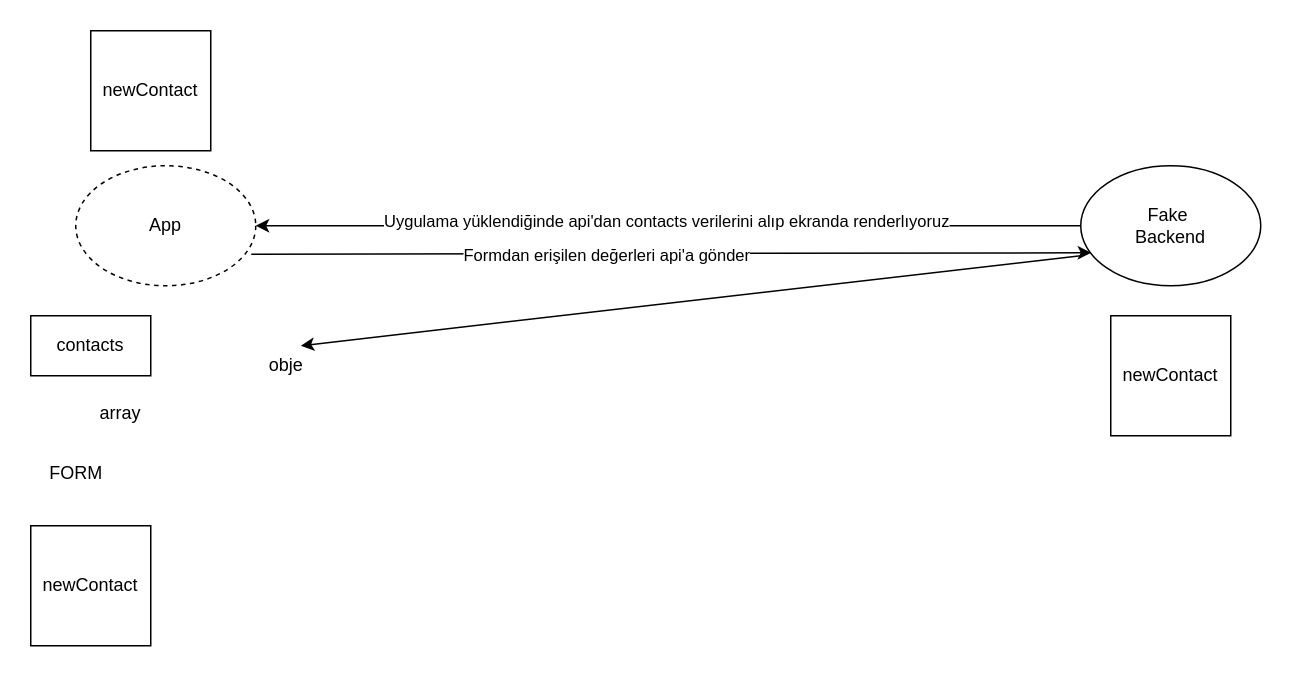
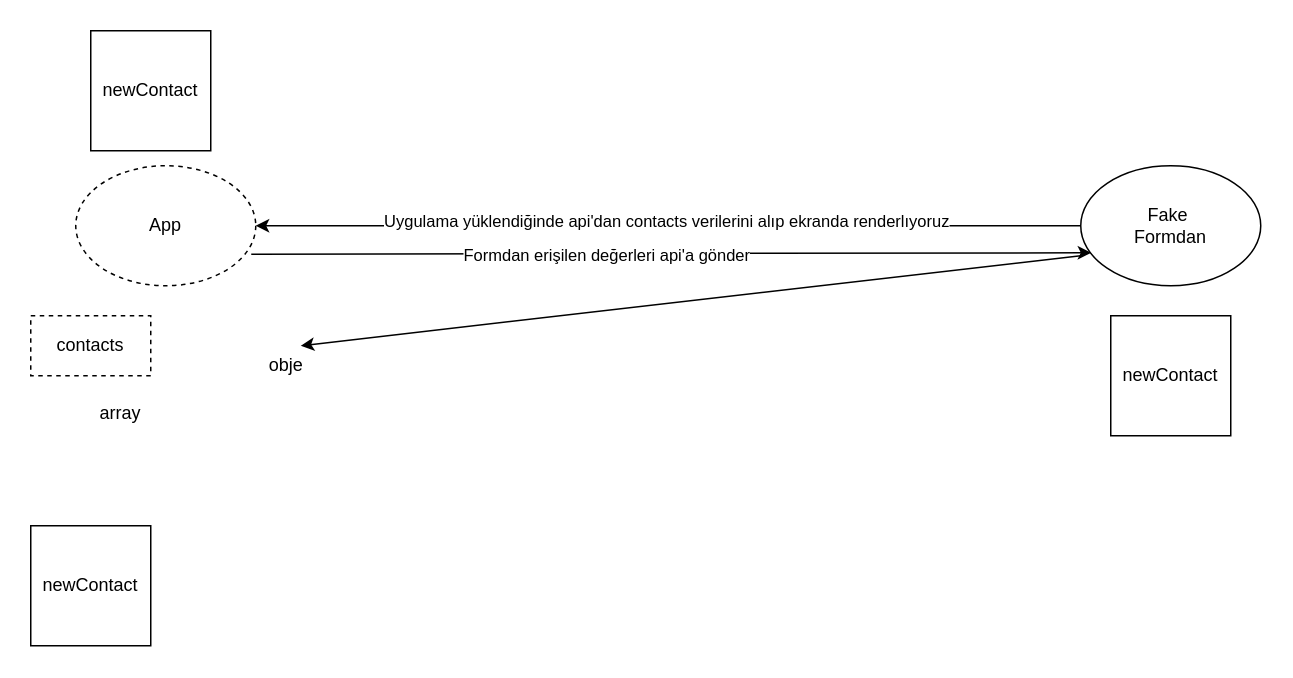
  <mxCell id="0" />
  <mxCell id="1" parent="0" />
  <mxCell id="2" value="App" style="ellipse;whiteSpace=wrap;html=1;dashed=1;" parent="1" vertex="1"><mxGeometry x="50" y="110" width="120" height="80" as="geometry" /></mxCell>
  <mxCell id="3" style="edgeStyle=none;html=1;entryX=1;entryY=0.5;entryDx=0;entryDy=0;" parent="1" source="5" target="2" edge="1"><mxGeometry relative="1" as="geometry" /></mxCell>
  <mxCell id="4" value="Uygulama yüklendiğinde api'dan contacts verilerini alıp ekranda renderlıyoruz" style="edgeLabel;html=1;align=center;verticalAlign=middle;resizable=0;points=[];" parent="3" vertex="1" connectable="0"><mxGeometry x="0.007" y="-4" relative="1" as="geometry"><mxPoint as="offset" /></mxGeometry></mxCell>
- <mxCell id="5" value="Fake&amp;nbsp;&lt;div&gt;Backend&lt;/div&gt;" style="ellipse;whiteSpace=wrap;html=1;" parent="1" vertex="1"><mxGeometry x="720" y="110" width="120" height="80" as="geometry" /></mxCell>
+ <mxCell id="5" value="Fake&amp;nbsp;&lt;div&gt;Formdan&lt;/div&gt;" style="ellipse;whiteSpace=wrap;html=1;" parent="1" vertex="1"><mxGeometry x="720" y="110" width="120" height="80" as="geometry" /></mxCell>
  <mxCell id="6" value="" style="endArrow=classic;html=1;entryX=0.058;entryY=0.725;entryDx=0;entryDy=0;entryPerimeter=0;exitX=0.975;exitY=0.738;exitDx=0;exitDy=0;exitPerimeter=0;" parent="1" source="2" target="5" edge="1"><mxGeometry width="50" height="50" relative="1" as="geometry"><mxPoint x="400" y="330" as="sourcePoint" /><mxPoint x="450" y="280" as="targetPoint" /></mxGeometry></mxCell>
  <mxCell id="7" value="Formdan erişilen değerleri api'a gönder" style="edgeLabel;html=1;align=center;verticalAlign=middle;resizable=0;points=[];" parent="6" vertex="1" connectable="0"><mxGeometry x="-0.157" y="-1" relative="1" as="geometry"><mxPoint as="offset" /></mxGeometry></mxCell>
  <mxCell id="8" value="newContact" style="whiteSpace=wrap;html=1;aspect=fixed;" parent="1" vertex="1"><mxGeometry x="740" y="210" width="80" height="80" as="geometry" /></mxCell>
  <mxCell id="9" value="newContact" style="whiteSpace=wrap;html=1;aspect=fixed;" parent="1" vertex="1"><mxGeometry x="60" y="20" width="80" height="80" as="geometry" /></mxCell>
  <mxCell id="10" value="newContact" style="whiteSpace=wrap;html=1;aspect=fixed;" parent="1" vertex="1"><mxGeometry x="20" y="350" width="80" height="80" as="geometry" /></mxCell>
- <mxCell id="11" value="FORM" style="text;html=1;align=center;verticalAlign=middle;resizable=0;points=[];autosize=1;strokeColor=none;fillColor=none;" parent="1" vertex="1"><mxGeometry x="20" y="300" width="60" height="30" as="geometry" /></mxCell>
- <mxCell id="12" value="contacts" style="whiteSpace=wrap;html=1;" vertex="1" parent="1"><mxGeometry x="20" y="210" width="80" height="40" as="geometry" /></mxCell>
+ <mxCell id="12" value="contacts" style="whiteSpace=wrap;html=1;dashed=1;" vertex="1" parent="1"><mxGeometry x="20" y="210" width="80" height="40" as="geometry" /></mxCell>
  <mxCell id="13" value="" style="endArrow=classic;html=1;" edge="1" parent="1"><mxGeometry width="50" height="50" relative="1" as="geometry"><mxPoint x="720" y="170" as="sourcePoint" /><mxPoint x="200" y="230" as="targetPoint" /></mxGeometry></mxCell>
  <mxCell id="14" value="obje" style="text;html=1;align=center;verticalAlign=middle;resizable=0;points=[];autosize=1;strokeColor=none;fillColor=none;" vertex="1" parent="1"><mxGeometry x="165" y="228" width="50" height="30" as="geometry" /></mxCell>
  <mxCell id="15" value="array" style="text;html=1;align=center;verticalAlign=middle;whiteSpace=wrap;rounded=0;" vertex="1" parent="1"><mxGeometry x="50" y="260" width="60" height="30" as="geometry" /></mxCell>
